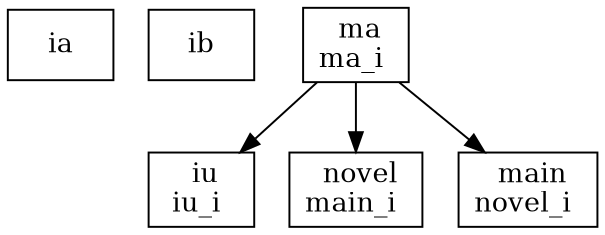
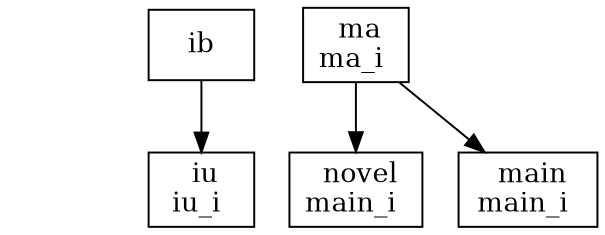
  digraph {
    node [shape=box]
-   n1 [label=" ia "]
    n2 [label=" ib "]
    n3 [label=" iu\niu_i "]
    n4 [label=" ma\nma_i "]
    n5 [label=" novel\nmain_i "]
-   n6 [label=" main\nnovel_i "]
-   n4 -> n3
+   n6 [label=" main\nmain_i "]
+   n2 -> n3
    n4 -> n5
    n4 -> n6
  }
